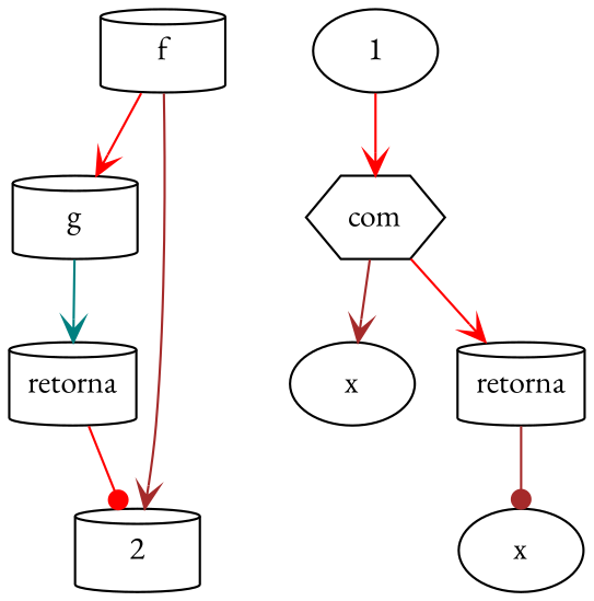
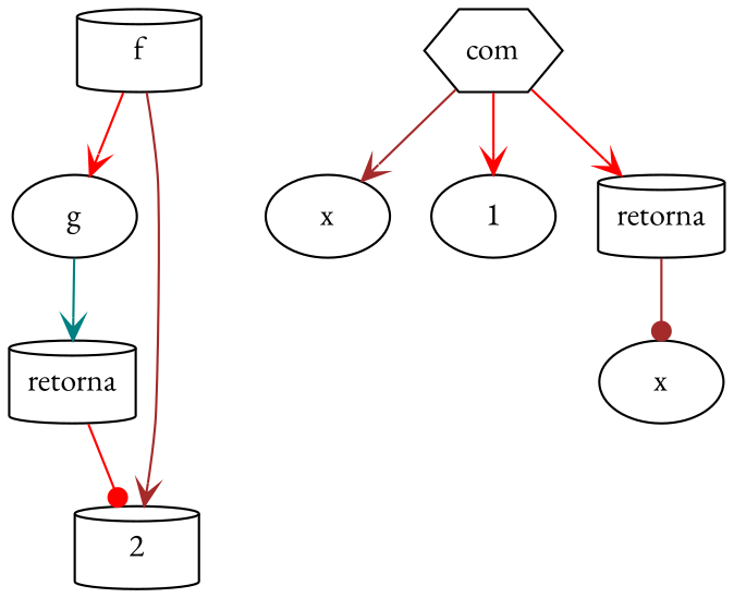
  digraph {
    fontname="EB Garamond"
    node [fontname="EB Garamond" shape=cylinder]
    edge [arrowhead=vee color=red fontname="EB Garamond"]
    n1 [label=f]
-   n2 [label=g]
+   n2 [label=g shape=ellipse]
    n3 [label=2]
    n4 [label=com shape=hexagon]
    n5 [label=x shape=ellipse]
    n6 [label=1 shape=ellipse]
    n7 [label=retorna]
    n8 [label=retorna]
    n9 [label=x shape=ellipse]
    n1 -> n2
    n1 -> n3 [color=brown]
    n2 -> n8 [color=teal]
    n4 -> n5 [color=brown]
-   n6 -> n4
+   n4 -> n6
    n4 -> n7
    n7 -> n9 [arrowhead=dot color=brown]
    n8 -> n3 [arrowhead=dot]
  }
